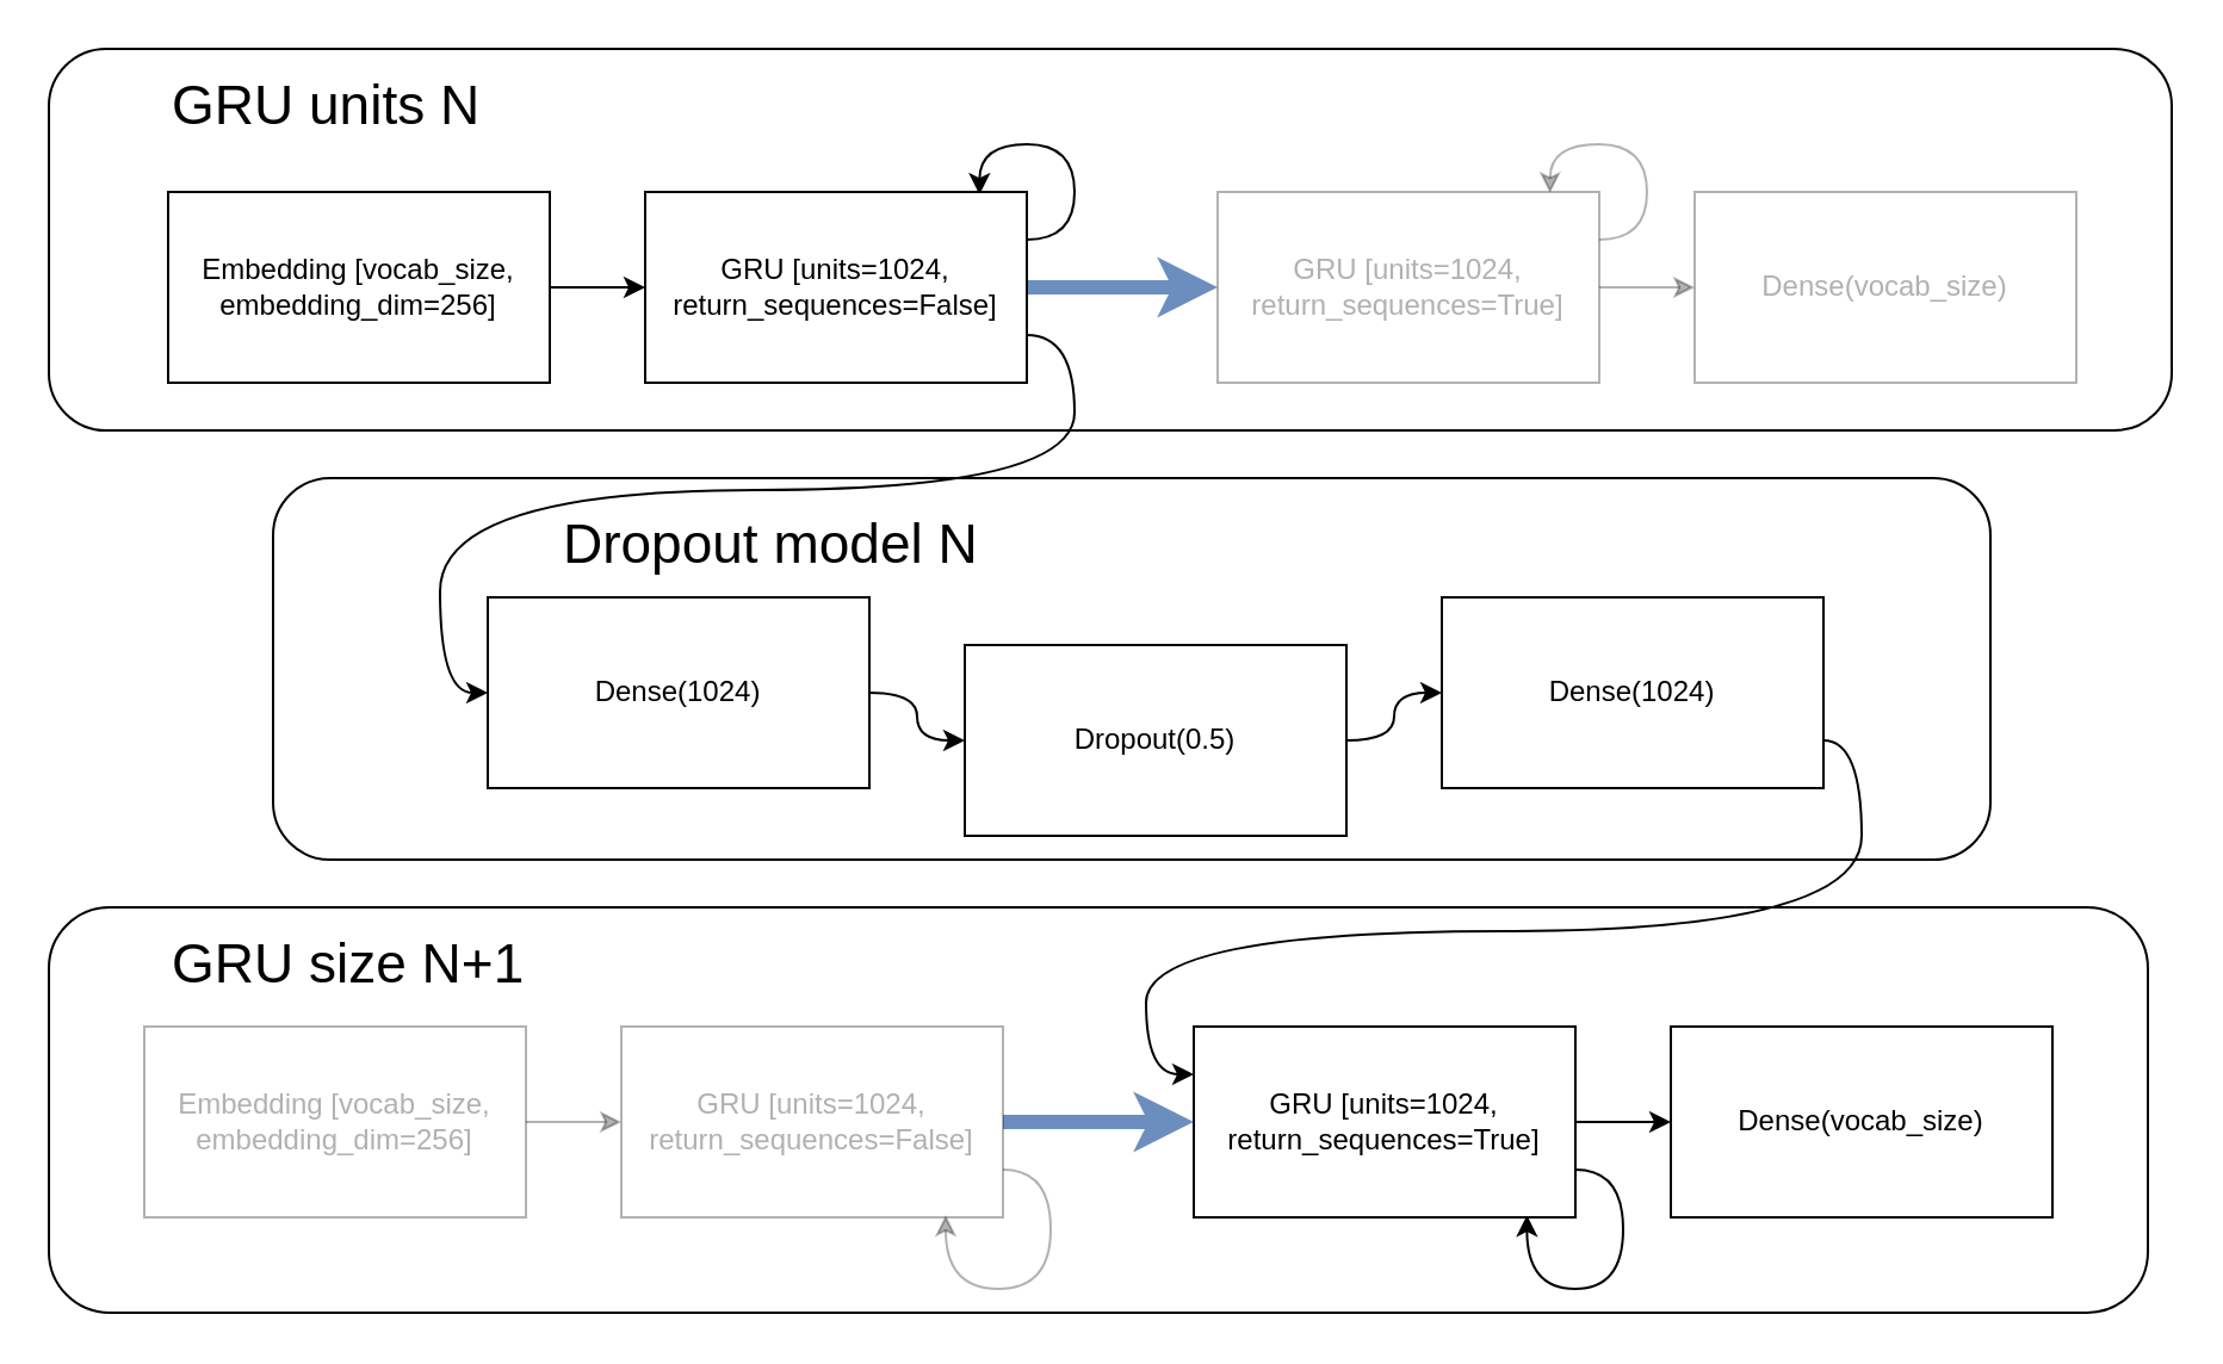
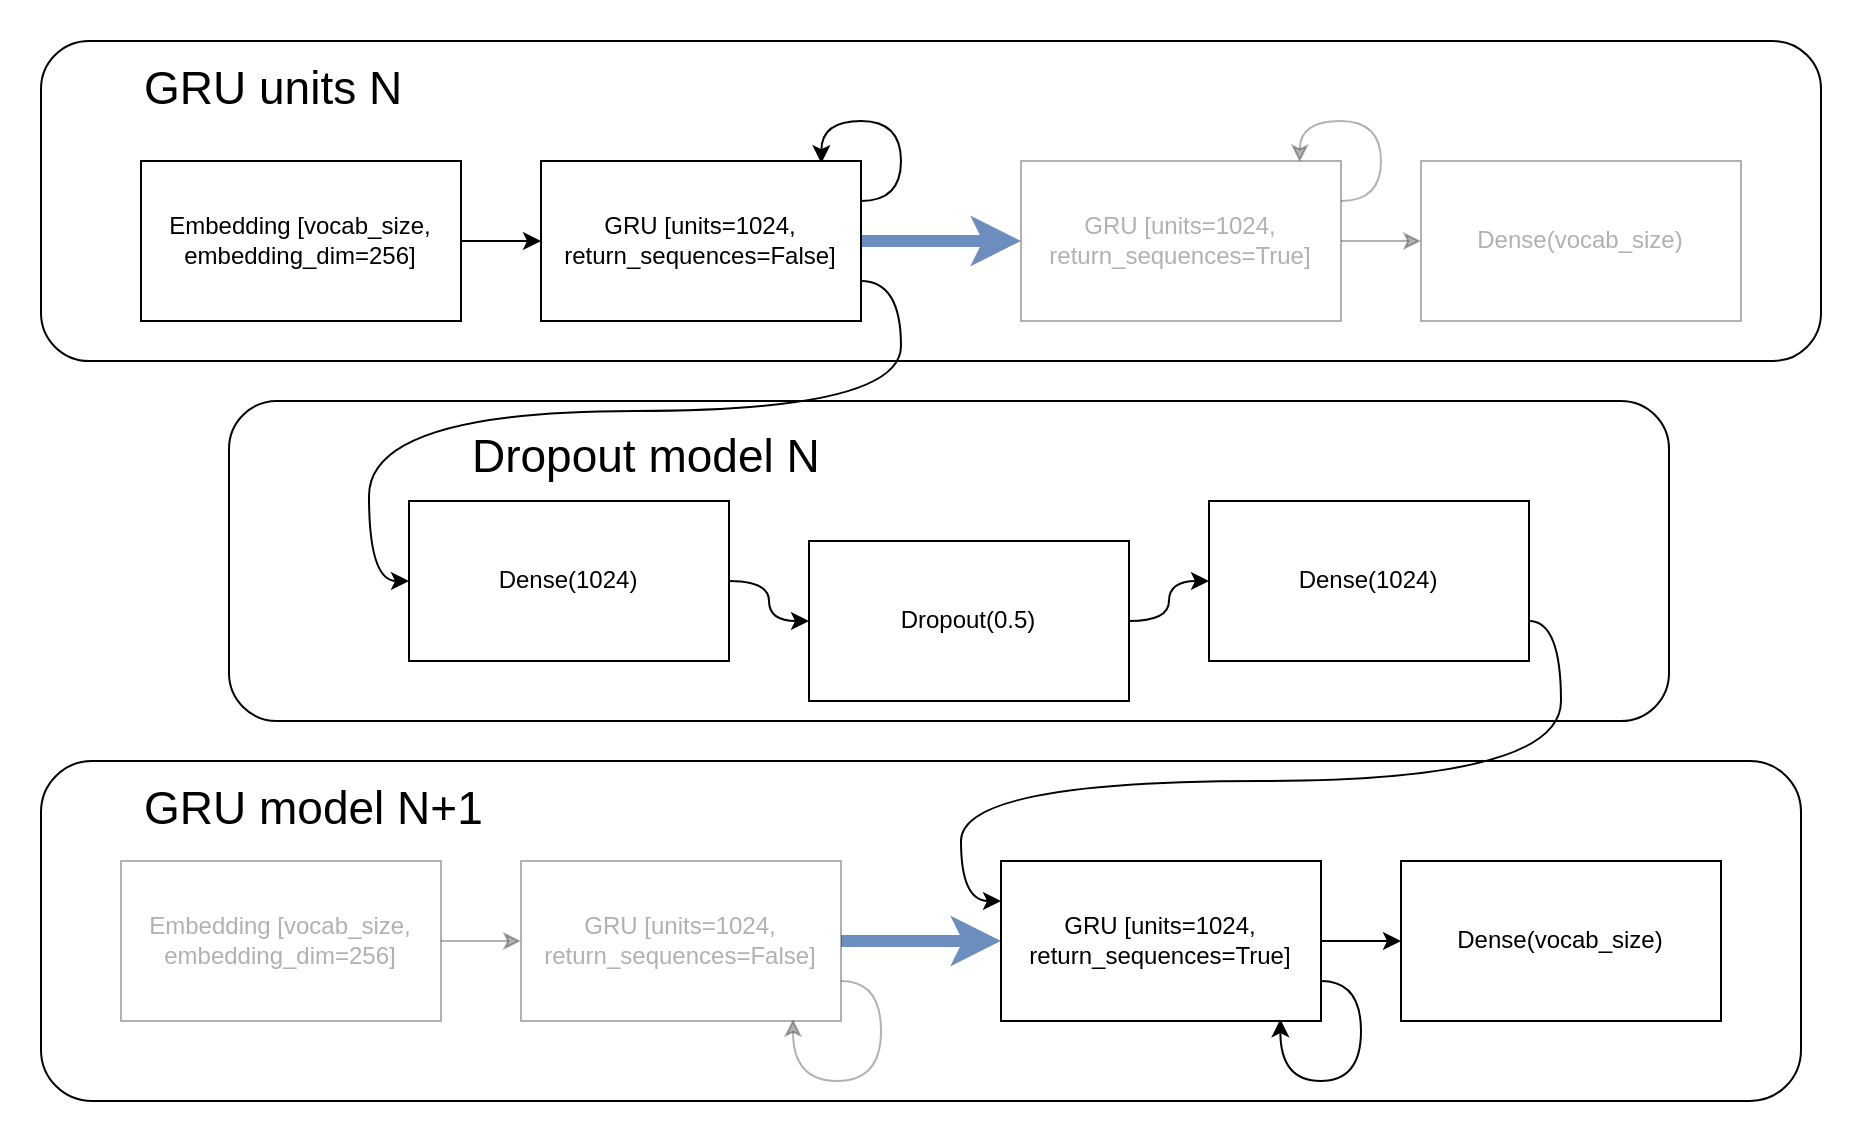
  <mxCell id="0" />
  <mxCell id="1" parent="0" />
  <mxCell id="2" value="Embedding [vocab_size, embedding_dim=256]" style="rounded=0;whiteSpace=wrap;html=1;" vertex="1" parent="1"><mxGeometry x="70" y="80" width="160" height="80" as="geometry" /></mxCell>
  <mxCell id="3" style="edgeStyle=orthogonalEdgeStyle;orthogonalLoop=1;jettySize=auto;html=1;exitX=1;exitY=0.25;exitDx=0;exitDy=0;entryX=0.876;entryY=0.014;entryDx=0;entryDy=0;entryPerimeter=0;curved=1;" edge="1" parent="1" source="6" target="6"><mxGeometry relative="1" as="geometry"><mxPoint x="390" y="70" as="targetPoint" /><Array as="points"><mxPoint x="450" y="100" /><mxPoint x="450" y="60" /><mxPoint x="410" y="60" /><mxPoint x="410" y="81" /></Array></mxGeometry></mxCell>
  <mxCell id="4" style="edgeStyle=orthogonalEdgeStyle;rounded=0;orthogonalLoop=1;jettySize=auto;html=1;entryX=0;entryY=0.5;entryDx=0;entryDy=0;fillColor=#dae8fc;strokeColor=#6c8ebf;strokeWidth=6;" edge="1" parent="1" source="6" target="9"><mxGeometry relative="1" as="geometry" /></mxCell>
  <mxCell id="5" style="edgeStyle=orthogonalEdgeStyle;curved=1;orthogonalLoop=1;jettySize=auto;html=1;exitX=1;exitY=0.75;exitDx=0;exitDy=0;entryX=0;entryY=0.5;entryDx=0;entryDy=0;fontSize=12;strokeWidth=1;" edge="1" parent="1" source="6" target="13"><mxGeometry relative="1" as="geometry" /></mxCell>
  <mxCell id="6" value="GRU [units=1024, return_sequences=False]" style="rounded=0;whiteSpace=wrap;html=1;" vertex="1" parent="1"><mxGeometry x="270" y="80" width="160" height="80" as="geometry" /></mxCell>
  <mxCell id="7" style="edgeStyle=orthogonalEdgeStyle;rounded=0;orthogonalLoop=1;jettySize=auto;html=1;entryX=0;entryY=0.5;entryDx=0;entryDy=0;strokeWidth=1;opacity=30;textOpacity=30;" edge="1" parent="1" source="9" target="10"><mxGeometry relative="1" as="geometry" /></mxCell>
  <mxCell id="8" style="edgeStyle=orthogonalEdgeStyle;orthogonalLoop=1;jettySize=auto;html=1;exitX=1;exitY=0.25;exitDx=0;exitDy=0;strokeWidth=1;entryX=0.871;entryY=0.007;entryDx=0;entryDy=0;entryPerimeter=0;curved=1;opacity=30;textOpacity=30;" edge="1" parent="1" source="9" target="9"><mxGeometry relative="1" as="geometry"><mxPoint x="640" y="80" as="targetPoint" /><Array as="points"><mxPoint x="690" y="100" /><mxPoint x="690" y="60" /><mxPoint x="650" y="60" /><mxPoint x="650" y="81" /></Array></mxGeometry></mxCell>
  <mxCell id="9" value="GRU [units=1024, return_sequences=True]" style="rounded=0;whiteSpace=wrap;html=1;opacity=30;textOpacity=30;" vertex="1" parent="1"><mxGeometry x="510" y="80" width="160" height="80" as="geometry" /></mxCell>
  <mxCell id="10" value="Dense(vocab_size)" style="rounded=0;whiteSpace=wrap;html=1;opacity=30;textOpacity=30;" vertex="1" parent="1"><mxGeometry x="710" y="80" width="160" height="80" as="geometry" /></mxCell>
  <mxCell id="11" value="" style="endArrow=classic;html=1;exitX=1;exitY=0.5;exitDx=0;exitDy=0;entryX=0;entryY=0.5;entryDx=0;entryDy=0;" edge="1" parent="1" source="2" target="6"><mxGeometry width="50" height="50" relative="1" as="geometry"><mxPoint x="340" y="50" as="sourcePoint" /><mxPoint x="390" y="0" as="targetPoint" /></mxGeometry></mxCell>
  <mxCell id="12" style="edgeStyle=orthogonalEdgeStyle;curved=1;orthogonalLoop=1;jettySize=auto;html=1;exitX=1;exitY=0.5;exitDx=0;exitDy=0;entryX=0;entryY=0.5;entryDx=0;entryDy=0;fontSize=12;strokeWidth=1;" edge="1" parent="1" source="13" target="17"><mxGeometry relative="1" as="geometry" /></mxCell>
  <mxCell id="13" value="&lt;font style=&quot;font-size: 12px;&quot;&gt;Dense(1024)&lt;/font&gt;" style="rounded=0;whiteSpace=wrap;html=1;fontSize=12;fillColor=#ffffff;verticalAlign=middle;align=center;" vertex="1" parent="1"><mxGeometry x="204" y="250" width="160" height="80" as="geometry" /></mxCell>
  <mxCell id="14" style="edgeStyle=orthogonalEdgeStyle;orthogonalLoop=1;jettySize=auto;html=1;exitX=1;exitY=0.75;exitDx=0;exitDy=0;entryX=0;entryY=0.25;entryDx=0;entryDy=0;curved=1;" edge="1" parent="1" source="15" target="24"><mxGeometry relative="1" as="geometry"><Array as="points"><mxPoint x="780" y="310" /><mxPoint x="780" y="390" /><mxPoint x="480" y="390" /><mxPoint x="480" y="450" /></Array></mxGeometry></mxCell>
  <mxCell id="15" value="&lt;font style=&quot;font-size: 12px;&quot;&gt;Dense(1024)&lt;/font&gt;" style="rounded=0;whiteSpace=wrap;html=1;fontSize=12;fillColor=#ffffff;verticalAlign=middle;align=center;" vertex="1" parent="1"><mxGeometry x="604" y="250" width="160" height="80" as="geometry" /></mxCell>
  <mxCell id="16" style="edgeStyle=orthogonalEdgeStyle;curved=1;orthogonalLoop=1;jettySize=auto;html=1;fontSize=12;strokeWidth=1;" edge="1" parent="1" source="17" target="15"><mxGeometry relative="1" as="geometry" /></mxCell>
  <mxCell id="17" value="&lt;font style=&quot;font-size: 12px&quot;&gt;Dropout(0.5)&lt;/font&gt;" style="rounded=0;whiteSpace=wrap;html=1;fontSize=12;fillColor=#ffffff;verticalAlign=middle;align=center;" vertex="1" parent="1"><mxGeometry x="404" y="270" width="160" height="80" as="geometry" /></mxCell>
  <mxCell id="18" value="Embedding [vocab_size, embedding_dim=256]" style="rounded=0;whiteSpace=wrap;html=1;shadow=0;opacity=30;textOpacity=30;" vertex="1" parent="1"><mxGeometry y="430" width="160" height="80" as="geometry" x="60" /></mxCell>
  <mxCell id="19" style="edgeStyle=orthogonalEdgeStyle;orthogonalLoop=1;jettySize=auto;html=1;exitX=1;exitY=0.75;exitDx=0;exitDy=0;entryX=0.85;entryY=0.988;entryDx=0;entryDy=0;entryPerimeter=0;curved=1;shadow=0;opacity=30;textOpacity=30;" edge="1" parent="1" source="21" target="21"><mxGeometry relative="1" as="geometry"><mxPoint x="380" y="420" as="targetPoint" /><Array as="points"><mxPoint x="440" y="490" /><mxPoint x="440" y="540" /><mxPoint x="396" y="540" /></Array></mxGeometry></mxCell>
  <mxCell id="20" style="edgeStyle=orthogonalEdgeStyle;rounded=0;orthogonalLoop=1;jettySize=auto;html=1;entryX=0;entryY=0.5;entryDx=0;entryDy=0;fillColor=#dae8fc;strokeColor=#6c8ebf;strokeWidth=6;" edge="1" parent="1" source="21" target="24"><mxGeometry relative="1" as="geometry" /></mxCell>
  <mxCell id="21" value="GRU [units=1024, return_sequences=False]" style="rounded=0;whiteSpace=wrap;html=1;shadow=0;opacity=30;textOpacity=30;" vertex="1" parent="1"><mxGeometry x="260" y="430" width="160" height="80" as="geometry" /></mxCell>
  <mxCell id="22" style="edgeStyle=orthogonalEdgeStyle;rounded=0;orthogonalLoop=1;jettySize=auto;html=1;entryX=0;entryY=0.5;entryDx=0;entryDy=0;strokeWidth=1;" edge="1" parent="1" source="24" target="25"><mxGeometry relative="1" as="geometry" /></mxCell>
  <mxCell id="23" style="edgeStyle=orthogonalEdgeStyle;orthogonalLoop=1;jettySize=auto;html=1;exitX=1;exitY=0.75;exitDx=0;exitDy=0;strokeWidth=1;entryX=0.873;entryY=0.989;entryDx=0;entryDy=0;entryPerimeter=0;curved=1;" edge="1" parent="1" source="24" target="24"><mxGeometry relative="1" as="geometry"><mxPoint x="630" y="430" as="targetPoint" /><Array as="points"><mxPoint x="680" y="490" /><mxPoint x="680" y="540" /><mxPoint x="640" y="540" /></Array></mxGeometry></mxCell>
  <mxCell id="24" value="GRU [units=1024, return_sequences=True]" style="rounded=0;whiteSpace=wrap;html=1;" vertex="1" parent="1"><mxGeometry x="500" y="430" width="160" height="80" as="geometry" /></mxCell>
  <mxCell id="25" value="Dense(vocab_size)" style="rounded=0;whiteSpace=wrap;html=1;" vertex="1" parent="1"><mxGeometry x="700" y="430" width="160" height="80" as="geometry" /></mxCell>
  <mxCell id="26" value="" style="endArrow=classic;html=1;exitX=1;exitY=0.5;exitDx=0;exitDy=0;entryX=0;entryY=0.5;entryDx=0;entryDy=0;shadow=0;opacity=30;textOpacity=30;" edge="1" parent="1" source="18" target="21"><mxGeometry width="50" height="50" relative="1" as="geometry"><mxPoint x="330" y="400" as="sourcePoint" /><mxPoint x="380" y="350" as="targetPoint" /></mxGeometry></mxCell>
  <mxCell id="27" value="GRU units N" style="rounded=1;whiteSpace=wrap;html=1;fillColor=none;verticalAlign=top;fontSize=23;align=left;spacingTop=4;spacingLeft=50;" vertex="1" parent="1"><mxGeometry x="20" y="20" width="890" height="160" as="geometry" /></mxCell>
- <mxCell id="28" value="GRU size N+1" style="rounded=1;whiteSpace=wrap;html=1;fillColor=none;verticalAlign=top;fontSize=23;align=left;spacingTop=4;spacingLeft=50;" vertex="1" parent="1"><mxGeometry x="20" y="380" width="880" height="170" as="geometry" /></mxCell>
+ <mxCell id="28" value="GRU model N+1" style="rounded=1;whiteSpace=wrap;html=1;fillColor=none;verticalAlign=top;fontSize=23;align=left;spacingTop=4;spacingLeft=50;" vertex="1" parent="1"><mxGeometry x="20" y="380" width="880" height="170" as="geometry" /></mxCell>
  <mxCell id="29" value="Dropout model N" style="rounded=1;whiteSpace=wrap;html=1;fillColor=none;verticalAlign=top;fontSize=23;align=left;spacingLeft=120;spacingTop=8;" vertex="1" parent="1"><mxGeometry x="114" y="200" width="720" height="160" as="geometry" /></mxCell>
